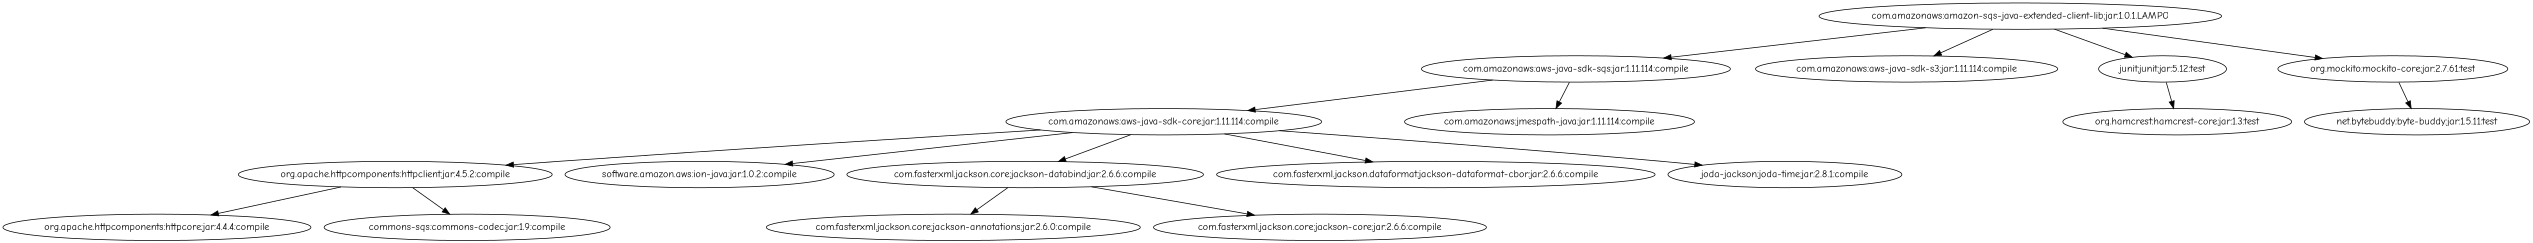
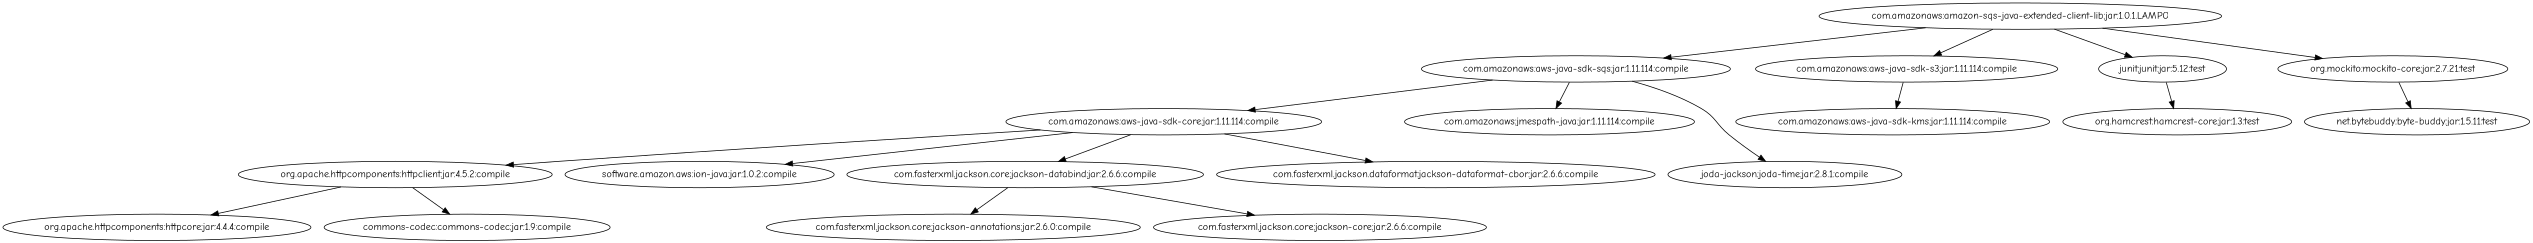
  digraph {
    fontname="Comic Neue"
    node [fontname="Comic Neue"]
    edge [fontname="Comic Neue"]
    "com.amazonaws:amazon-sqs-java-extended-client-lib:jar:1.0.1.LAMPO"
    "com.amazonaws:aws-java-sdk-sqs:jar:1.11.114:compile"
    "com.amazonaws:aws-java-sdk-s3:jar:1.11.114:compile"
    n4 [label="junit:junit:jar:5.12:test"]
-   "org.mockito:mockito-core:jar:2.7.21:test" [label="org.mockito:mockito-core:jar:2.7.61:test"]
+   "org.mockito:mockito-core:jar:2.7.21:test"
    "com.amazonaws:aws-java-sdk-core:jar:1.11.114:compile"
    "com.amazonaws:jmespath-java:jar:1.11.114:compile"
+   "com.amazonaws:aws-java-sdk-kms:jar:1.11.114:compile"
    "org.hamcrest:hamcrest-core:jar:1.3:test"
    n10 [label="net.bytebuddy:byte-buddy:jar:1.5.11:test"]
    "org.apache.httpcomponents:httpclient:jar:4.5.2:compile"
    n12 [label="software.amazon.aws:ion-java:jar:1.0.2:compile"]
    "com.fasterxml.jackson.core:jackson-databind:jar:2.6.6:compile"
    "com.fasterxml.jackson.dataformat:jackson-dataformat-cbor:jar:2.6.6:compile"
    n15 [label="joda-jackson:joda-time:jar:2.8.1:compile"]
    "org.apache.httpcomponents:httpcore:jar:4.4.4:compile"
-   "commons-codec:commons-codec:jar:1.9:compile" [label="commons-sqs:commons-codec:jar:1.9:compile"]
+   "commons-codec:commons-codec:jar:1.9:compile"
    "com.fasterxml.jackson.core:jackson-annotations:jar:2.6.0:compile"
    "com.fasterxml.jackson.core:jackson-core:jar:2.6.6:compile"
    "com.amazonaws:amazon-sqs-java-extended-client-lib:jar:1.0.1.LAMPO" -> "com.amazonaws:aws-java-sdk-sqs:jar:1.11.114:compile"
    "com.amazonaws:amazon-sqs-java-extended-client-lib:jar:1.0.1.LAMPO" -> "com.amazonaws:aws-java-sdk-s3:jar:1.11.114:compile"
    "com.amazonaws:amazon-sqs-java-extended-client-lib:jar:1.0.1.LAMPO" -> n4
    "com.amazonaws:amazon-sqs-java-extended-client-lib:jar:1.0.1.LAMPO" -> "org.mockito:mockito-core:jar:2.7.21:test"
    "com.amazonaws:aws-java-sdk-sqs:jar:1.11.114:compile" -> "com.amazonaws:aws-java-sdk-core:jar:1.11.114:compile"
    "com.amazonaws:aws-java-sdk-sqs:jar:1.11.114:compile" -> "com.amazonaws:jmespath-java:jar:1.11.114:compile"
+   "com.amazonaws:aws-java-sdk-s3:jar:1.11.114:compile" -> "com.amazonaws:aws-java-sdk-kms:jar:1.11.114:compile"
    n4 -> "org.hamcrest:hamcrest-core:jar:1.3:test"
    "org.mockito:mockito-core:jar:2.7.21:test" -> n10
    "com.amazonaws:aws-java-sdk-core:jar:1.11.114:compile" -> "org.apache.httpcomponents:httpclient:jar:4.5.2:compile"
    "com.amazonaws:aws-java-sdk-core:jar:1.11.114:compile" -> n12
    "com.amazonaws:aws-java-sdk-core:jar:1.11.114:compile" -> "com.fasterxml.jackson.core:jackson-databind:jar:2.6.6:compile"
    "com.amazonaws:aws-java-sdk-core:jar:1.11.114:compile" -> "com.fasterxml.jackson.dataformat:jackson-dataformat-cbor:jar:2.6.6:compile"
-   "com.amazonaws:aws-java-sdk-core:jar:1.11.114:compile" -> n15
+   "com.amazonaws:aws-java-sdk-sqs:jar:1.11.114:compile" -> n15
    "org.apache.httpcomponents:httpclient:jar:4.5.2:compile" -> "org.apache.httpcomponents:httpcore:jar:4.4.4:compile"
    "org.apache.httpcomponents:httpclient:jar:4.5.2:compile" -> "commons-codec:commons-codec:jar:1.9:compile"
    "com.fasterxml.jackson.core:jackson-databind:jar:2.6.6:compile" -> "com.fasterxml.jackson.core:jackson-annotations:jar:2.6.0:compile"
    "com.fasterxml.jackson.core:jackson-databind:jar:2.6.6:compile" -> "com.fasterxml.jackson.core:jackson-core:jar:2.6.6:compile"
  }
